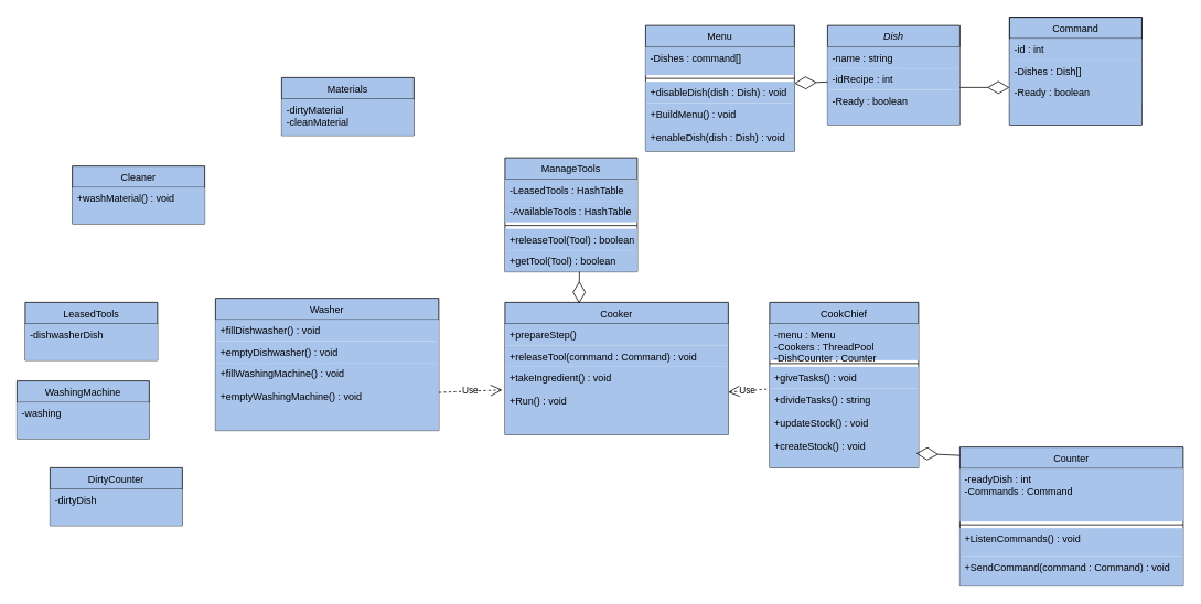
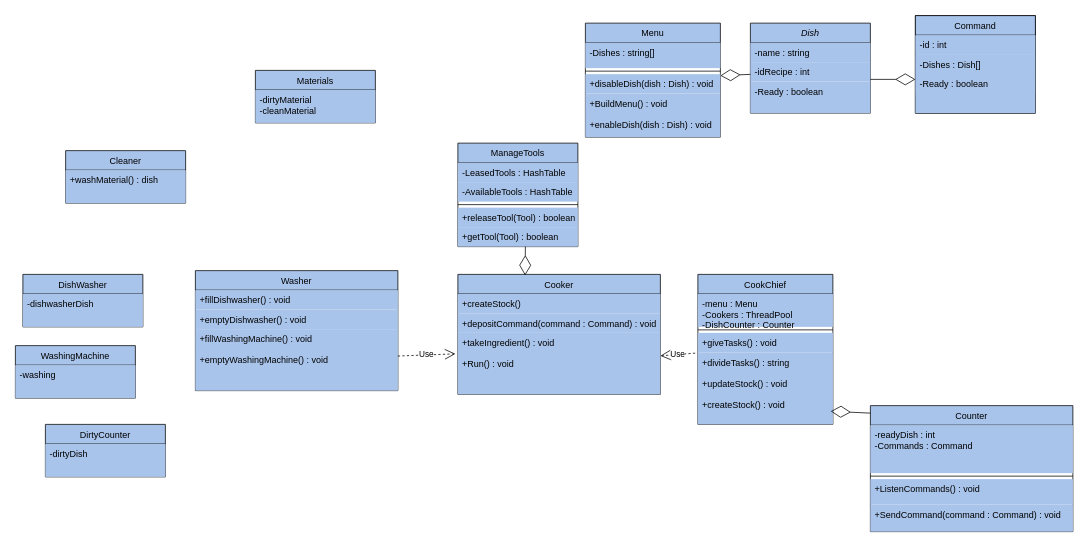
  <mxCell id="0" />
  <mxCell id="1" parent="0" />
  <mxCell id="2" value="Dish" style="swimlane;fontStyle=2;align=center;verticalAlign=top;childLayout=stackLayout;horizontal=1;startSize=26;horizontalStack=0;resizeParent=1;resizeLast=0;collapsible=1;marginBottom=0;rounded=0;shadow=0;strokeWidth=1;fillColor=#A9C4EB;" parent="1" vertex="1"><mxGeometry x="1000" y="30" width="160" height="120" as="geometry"><mxRectangle x="230" y="140" width="160" height="26" as="alternateBounds" /></mxGeometry></mxCell>
  <mxCell id="3" value="-name : string" style="text;align=left;verticalAlign=top;spacingLeft=4;spacingRight=4;overflow=hidden;rotatable=0;points=[[0,0.5],[1,0.5]];portConstraint=eastwest;fillColor=#A9C4EB;" parent="2" vertex="1"><mxGeometry y="26" width="160" height="26" as="geometry" /></mxCell>
  <mxCell id="4" value="-idRecipe : int" style="text;align=left;verticalAlign=top;spacingLeft=4;spacingRight=4;overflow=hidden;rotatable=0;points=[[0,0.5],[1,0.5]];portConstraint=eastwest;rounded=0;shadow=0;html=0;fillColor=#A9C4EB;" parent="2" vertex="1"><mxGeometry y="52" width="160" height="26" as="geometry" /></mxCell>
  <mxCell id="5" value="-Ready : boolean" style="text;align=left;verticalAlign=top;spacingLeft=4;spacingRight=4;overflow=hidden;rotatable=0;points=[[0,0.5],[1,0.5]];portConstraint=eastwest;rounded=0;shadow=0;html=0;fillColor=#A9C4EB;" parent="2" vertex="1"><mxGeometry y="78" width="160" height="42" as="geometry" /></mxCell>
  <mxCell id="6" value="ManageTools" style="swimlane;fontStyle=0;align=center;verticalAlign=top;childLayout=stackLayout;horizontal=1;startSize=26;horizontalStack=0;resizeParent=1;resizeLast=0;collapsible=1;marginBottom=0;rounded=0;shadow=0;strokeWidth=1;fillColor=#A9C4EB;" parent="1" vertex="1"><mxGeometry x="610" y="190" width="160" height="138" as="geometry"><mxRectangle x="130" y="380" width="160" height="26" as="alternateBounds" /></mxGeometry></mxCell>
  <mxCell id="7" value="-LeasedTools : HashTable" style="text;align=left;verticalAlign=top;spacingLeft=4;spacingRight=4;overflow=hidden;rotatable=0;points=[[0,0.5],[1,0.5]];portConstraint=eastwest;fillColor=#A9C4EB;" parent="6" vertex="1"><mxGeometry y="26" width="160" height="26" as="geometry" /></mxCell>
  <mxCell id="8" value="-AvailableTools : HashTable" style="text;align=left;verticalAlign=top;spacingLeft=4;spacingRight=4;overflow=hidden;rotatable=0;points=[[0,0.5],[1,0.5]];portConstraint=eastwest;rounded=0;shadow=0;html=0;fillColor=#A9C4EB;" parent="6" vertex="1"><mxGeometry y="52" width="160" height="26" as="geometry" /></mxCell>
  <mxCell id="9" value="" style="line;html=1;strokeWidth=1;align=left;verticalAlign=middle;spacingTop=-1;spacingLeft=3;spacingRight=3;rotatable=0;labelPosition=right;points=[];portConstraint=eastwest;fillColor=#A9C4EB;" parent="6" vertex="1"><mxGeometry y="78" width="160" height="8" as="geometry" /></mxCell>
  <mxCell id="10" value="+releaseTool(Tool) : boolean" style="text;align=left;verticalAlign=top;spacingLeft=4;spacingRight=4;overflow=hidden;rotatable=0;points=[[0,0.5],[1,0.5]];portConstraint=eastwest;fontStyle=0;fillColor=#A9C4EB;" parent="6" vertex="1"><mxGeometry y="86" width="160" height="26" as="geometry" /></mxCell>
  <mxCell id="11" value="+getTool(Tool) : boolean" style="text;align=left;verticalAlign=top;spacingLeft=4;spacingRight=4;overflow=hidden;rotatable=0;points=[[0,0.5],[1,0.5]];portConstraint=eastwest;fillColor=#A9C4EB;" parent="6" vertex="1"><mxGeometry y="112" width="160" height="26" as="geometry" /></mxCell>
  <mxCell id="12" value="Materials" style="swimlane;fontStyle=0;align=center;verticalAlign=top;childLayout=stackLayout;horizontal=1;startSize=26;horizontalStack=0;resizeParent=1;resizeLast=0;collapsible=1;marginBottom=0;rounded=0;shadow=0;strokeWidth=1;fillColor=#A9C4EB;" parent="1" vertex="1"><mxGeometry x="340" y="93" width="160" height="70" as="geometry"><mxRectangle x="340" y="380" width="170" height="26" as="alternateBounds" /></mxGeometry></mxCell>
  <mxCell id="13" value="-dirtyMaterial&#10;-cleanMaterial" style="text;align=left;verticalAlign=top;spacingLeft=4;spacingRight=4;overflow=hidden;rotatable=0;points=[[0,0.5],[1,0.5]];portConstraint=eastwest;fillColor=#A9C4EB;" parent="12" vertex="1"><mxGeometry y="26" width="160" height="44" as="geometry" /></mxCell>
  <mxCell id="14" value="Command" style="swimlane;fontStyle=0;align=center;verticalAlign=top;childLayout=stackLayout;horizontal=1;startSize=26;horizontalStack=0;resizeParent=1;resizeLast=0;collapsible=1;marginBottom=0;rounded=0;shadow=0;strokeWidth=1;fillColor=#A9C4EB;" parent="1" vertex="1"><mxGeometry x="1220" y="20" width="160" height="130" as="geometry"><mxRectangle x="550" y="140" width="160" height="26" as="alternateBounds" /></mxGeometry></mxCell>
  <mxCell id="15" value="-id : int" style="text;align=left;verticalAlign=top;spacingLeft=4;spacingRight=4;overflow=hidden;rotatable=0;points=[[0,0.5],[1,0.5]];portConstraint=eastwest;fillColor=#A9C4EB;" parent="14" vertex="1"><mxGeometry y="26" width="160" height="26" as="geometry" /></mxCell>
  <mxCell id="16" value="-Dishes : Dish[]" style="text;align=left;verticalAlign=top;spacingLeft=4;spacingRight=4;overflow=hidden;rotatable=0;points=[[0,0.5],[1,0.5]];portConstraint=eastwest;rounded=0;shadow=0;html=0;fillColor=#A9C4EB;" parent="14" vertex="1"><mxGeometry y="52" width="160" height="26" as="geometry" /></mxCell>
  <mxCell id="17" value="-Ready : boolean" style="text;align=left;verticalAlign=top;spacingLeft=4;spacingRight=4;overflow=hidden;rotatable=0;points=[[0,0.5],[1,0.5]];portConstraint=eastwest;rounded=0;shadow=0;html=0;fillColor=#A9C4EB;" parent="14" vertex="1"><mxGeometry y="78" width="160" height="26" as="geometry" /></mxCell>
  <mxCell id="18" value="Menu" style="swimlane;fontStyle=0;align=center;verticalAlign=top;childLayout=stackLayout;horizontal=1;startSize=26;horizontalStack=0;resizeParent=1;resizeLast=0;collapsible=1;marginBottom=0;rounded=0;shadow=0;strokeWidth=1;fillColor=#A9C4EB;" parent="1" vertex="1"><mxGeometry x="780" y="30" width="180" height="152" as="geometry"><mxRectangle x="130" y="380" width="160" height="26" as="alternateBounds" /></mxGeometry></mxCell>
- <mxCell id="19" value="-Dishes : command[]" style="text;align=left;verticalAlign=top;spacingLeft=4;spacingRight=4;overflow=hidden;rotatable=0;points=[[0,0.5],[1,0.5]];portConstraint=eastwest;fillColor=#A9C4EB;" parent="18" vertex="1"><mxGeometry y="26" width="180" height="34" as="geometry" /></mxCell>
+ <mxCell id="19" value="-Dishes : string[]" style="text;align=left;verticalAlign=top;spacingLeft=4;spacingRight=4;overflow=hidden;rotatable=0;points=[[0,0.5],[1,0.5]];portConstraint=eastwest;fillColor=#A9C4EB;" parent="18" vertex="1"><mxGeometry y="26" width="180" height="34" as="geometry" /></mxCell>
  <mxCell id="20" value="" style="line;html=1;strokeWidth=1;align=left;verticalAlign=middle;spacingTop=-1;spacingLeft=3;spacingRight=3;rotatable=0;labelPosition=right;points=[];portConstraint=eastwest;fillColor=#A9C4EB;" parent="18" vertex="1"><mxGeometry y="60" width="180" height="8" as="geometry" /></mxCell>
  <mxCell id="21" value="+disableDish(dish : Dish) : void" style="text;align=left;verticalAlign=top;spacingLeft=4;spacingRight=4;overflow=hidden;rotatable=0;points=[[0,0.5],[1,0.5]];portConstraint=eastwest;fontStyle=0;fillColor=#A9C4EB;" parent="18" vertex="1"><mxGeometry y="68" width="180" height="26" as="geometry" /></mxCell>
  <mxCell id="22" value="+BuildMenu() : void&#10;&#10;+enableDish(dish : Dish) : void" style="text;align=left;verticalAlign=top;spacingLeft=4;spacingRight=4;overflow=hidden;rotatable=0;points=[[0,0.5],[1,0.5]];portConstraint=eastwest;fillColor=#A9C4EB;" parent="18" vertex="1"><mxGeometry y="94" width="180" height="58" as="geometry" /></mxCell>
  <mxCell id="23" value="Command" style="swimlane;fontStyle=0;align=center;verticalAlign=top;childLayout=stackLayout;horizontal=1;startSize=26;horizontalStack=0;resizeParent=1;resizeLast=0;collapsible=1;marginBottom=0;rounded=0;shadow=0;strokeWidth=1;fillColor=#A9C4EB;" parent="1" vertex="1"><mxGeometry x="1220" y="20" width="160" height="130" as="geometry"><mxRectangle x="550" y="140" width="160" height="26" as="alternateBounds" /></mxGeometry></mxCell>
  <mxCell id="24" value="-id : int" style="text;align=left;verticalAlign=top;spacingLeft=4;spacingRight=4;overflow=hidden;rotatable=0;points=[[0,0.5],[1,0.5]];portConstraint=eastwest;fillColor=#A9C4EB;" parent="23" vertex="1"><mxGeometry y="26" width="160" height="26" as="geometry" /></mxCell>
  <mxCell id="25" value="-Dishes : Dish[]" style="text;align=left;verticalAlign=top;spacingLeft=4;spacingRight=4;overflow=hidden;rotatable=0;points=[[0,0.5],[1,0.5]];portConstraint=eastwest;rounded=0;shadow=0;html=0;fillColor=#A9C4EB;" parent="23" vertex="1"><mxGeometry y="52" width="160" height="26" as="geometry" /></mxCell>
  <mxCell id="26" value="-Ready : boolean" style="text;align=left;verticalAlign=top;spacingLeft=4;spacingRight=4;overflow=hidden;rotatable=0;points=[[0,0.5],[1,0.5]];portConstraint=eastwest;rounded=0;shadow=0;html=0;fillColor=#A9C4EB;" parent="23" vertex="1"><mxGeometry y="78" width="160" height="52" as="geometry" /></mxCell>
  <mxCell id="27" value="Cooker" style="swimlane;fontStyle=0;align=center;verticalAlign=top;childLayout=stackLayout;horizontal=1;startSize=26;horizontalStack=0;resizeParent=1;resizeLast=0;collapsible=1;marginBottom=0;rounded=0;shadow=0;strokeWidth=1;fillColor=#A9C4EB;" parent="1" vertex="1"><mxGeometry x="610" y="365" width="270" height="160" as="geometry"><mxRectangle x="550" y="140" width="160" height="26" as="alternateBounds" /></mxGeometry></mxCell>
- <mxCell id="28" value="+prepareStep()" style="text;align=left;verticalAlign=top;spacingLeft=4;spacingRight=4;overflow=hidden;rotatable=0;points=[[0,0.5],[1,0.5]];portConstraint=eastwest;fillColor=#A9C4EB;" parent="27" vertex="1"><mxGeometry y="26" width="270" height="26" as="geometry" /></mxCell>
- <mxCell id="29" value="+releaseTool(command : Command) : void" style="text;align=left;verticalAlign=top;spacingLeft=4;spacingRight=4;overflow=hidden;rotatable=0;points=[[0,0.5],[1,0.5]];portConstraint=eastwest;rounded=0;shadow=0;html=0;fillColor=#A9C4EB;" parent="27" vertex="1"><mxGeometry y="52" width="270" height="26" as="geometry" /></mxCell>
+ <mxCell id="28" value="+createStock()" style="text;align=left;verticalAlign=top;spacingLeft=4;spacingRight=4;overflow=hidden;rotatable=0;points=[[0,0.5],[1,0.5]];portConstraint=eastwest;fillColor=#A9C4EB;" parent="27" vertex="1"><mxGeometry y="26" width="270" height="26" as="geometry" /></mxCell>
+ <mxCell id="29" value="+depositCommand(command : Command) : void" style="text;align=left;verticalAlign=top;spacingLeft=4;spacingRight=4;overflow=hidden;rotatable=0;points=[[0,0.5],[1,0.5]];portConstraint=eastwest;rounded=0;shadow=0;html=0;fillColor=#A9C4EB;" parent="27" vertex="1"><mxGeometry y="52" width="270" height="26" as="geometry" /></mxCell>
  <mxCell id="30" value="Use" style="endArrow=open;endSize=12;dashed=1;html=1;rounded=0;fillColor=#A9C4EB;" parent="27" target="31" edge="1"><mxGeometry width="160" relative="1" as="geometry"><mxPoint x="316.4" y="105" as="sourcePoint" /><mxPoint x="140.0" y="105" as="targetPoint" /></mxGeometry></mxCell>
  <mxCell id="31" value="+takeIngredient() : void&#10;&#10;+Run() : void" style="text;align=left;verticalAlign=top;spacingLeft=4;spacingRight=4;overflow=hidden;rotatable=0;points=[[0,0.5],[1,0.5]];portConstraint=eastwest;rounded=0;shadow=0;html=0;fillColor=#A9C4EB;" parent="27" vertex="1"><mxGeometry y="78" width="270" height="82" as="geometry" /></mxCell>
  <mxCell id="32" value="CookChief" style="swimlane;fontStyle=0;align=center;verticalAlign=top;childLayout=stackLayout;horizontal=1;startSize=26;horizontalStack=0;resizeParent=1;resizeLast=0;collapsible=1;marginBottom=0;rounded=0;shadow=0;strokeWidth=1;fillColor=#A9C4EB;" parent="1" vertex="1"><mxGeometry x="930" y="365" width="180" height="200" as="geometry"><mxRectangle x="130" y="380" width="160" height="26" as="alternateBounds" /></mxGeometry></mxCell>
  <mxCell id="33" value="-menu : Menu&#10;-Cookers : ThreadPool&#10;-DishCounter : Counter" style="text;align=left;verticalAlign=top;spacingLeft=4;spacingRight=4;overflow=hidden;rotatable=0;points=[[0,0.5],[1,0.5]];portConstraint=eastwest;fillColor=#A9C4EB;" parent="32" vertex="1"><mxGeometry y="26" width="180" height="44" as="geometry" /></mxCell>
  <mxCell id="34" value="" style="line;html=1;strokeWidth=1;align=left;verticalAlign=middle;spacingTop=-1;spacingLeft=3;spacingRight=3;rotatable=0;labelPosition=right;points=[];portConstraint=eastwest;fillColor=#A9C4EB;" parent="32" vertex="1"><mxGeometry y="70" width="180" height="8" as="geometry" /></mxCell>
  <mxCell id="35" value="+giveTasks() : void&#10;" style="text;align=left;verticalAlign=top;spacingLeft=4;spacingRight=4;overflow=hidden;rotatable=0;points=[[0,0.5],[1,0.5]];portConstraint=eastwest;fontStyle=0;fillColor=#A9C4EB;" parent="32" vertex="1"><mxGeometry y="78" width="180" height="26" as="geometry" /></mxCell>
  <mxCell id="36" value="+divideTasks() : string&#10;&#10;+updateStock() : void&#10;&#10;+createStock() : void " style="text;align=left;verticalAlign=top;spacingLeft=4;spacingRight=4;overflow=hidden;rotatable=0;points=[[0,0.5],[1,0.5]];portConstraint=eastwest;fillColor=#A9C4EB;" parent="32" vertex="1"><mxGeometry y="104" width="180" height="96" as="geometry" /></mxCell>
  <mxCell id="37" value="" style="endArrow=diamondThin;endFill=0;endSize=24;html=1;rounded=0;fillColor=#A9C4EB;" parent="1" edge="1"><mxGeometry width="160" relative="1" as="geometry"><mxPoint x="1160" y="105" as="sourcePoint" /><mxPoint x="1220" y="105" as="targetPoint" /></mxGeometry></mxCell>
  <mxCell id="38" value="" style="endArrow=diamondThin;endFill=0;endSize=24;html=1;rounded=0;fillColor=#A9C4EB;" parent="1" edge="1"><mxGeometry width="160" relative="1" as="geometry"><mxPoint x="1000" y="98.33" as="sourcePoint" /><mxPoint x="960" y="100" as="targetPoint" /></mxGeometry></mxCell>
  <mxCell id="39" value="" style="endArrow=diamondThin;endFill=0;endSize=24;html=1;rounded=0;entryX=0.332;entryY=0.008;entryDx=0;entryDy=0;entryPerimeter=0;fillColor=#A9C4EB;" parent="1" target="27" edge="1"><mxGeometry width="160" relative="1" as="geometry"><mxPoint x="700" y="328" as="sourcePoint" /><mxPoint x="700" y="350" as="targetPoint" /></mxGeometry></mxCell>
  <mxCell id="40" value="Counter" style="swimlane;fontStyle=0;align=center;verticalAlign=top;childLayout=stackLayout;horizontal=1;startSize=26;horizontalStack=0;resizeParent=1;resizeLast=0;collapsible=1;marginBottom=0;rounded=0;shadow=0;strokeWidth=1;fillColor=#A9C4EB;" parent="1" vertex="1"><mxGeometry x="1160" y="540" width="270" height="168" as="geometry"><mxRectangle x="130" y="380" width="160" height="26" as="alternateBounds" /></mxGeometry></mxCell>
  <mxCell id="41" value="-readyDish : int&#10;-Commands : Command" style="text;align=left;verticalAlign=top;spacingLeft=4;spacingRight=4;overflow=hidden;rotatable=0;points=[[0,0.5],[1,0.5]];portConstraint=eastwest;fillColor=#A9C4EB;" parent="40" vertex="1"><mxGeometry y="26" width="270" height="64" as="geometry" /></mxCell>
  <mxCell id="42" value="" style="line;html=1;strokeWidth=1;align=left;verticalAlign=middle;spacingTop=-1;spacingLeft=3;spacingRight=3;rotatable=0;labelPosition=right;points=[];portConstraint=eastwest;fillColor=#A9C4EB;" parent="40" vertex="1"><mxGeometry y="90" width="270" height="8" as="geometry" /></mxCell>
  <mxCell id="43" value="+ListenCommands() : void" style="text;align=left;verticalAlign=top;spacingLeft=4;spacingRight=4;overflow=hidden;rotatable=0;points=[[0,0.5],[1,0.5]];portConstraint=eastwest;fontStyle=0;fillColor=#A9C4EB;" parent="40" vertex="1"><mxGeometry y="98" width="270" height="34" as="geometry" /></mxCell>
  <mxCell id="44" value="+SendCommand(command : Command) : void" style="text;align=left;verticalAlign=top;spacingLeft=4;spacingRight=4;overflow=hidden;rotatable=0;points=[[0,0.5],[1,0.5]];portConstraint=eastwest;fillColor=#A9C4EB;" parent="40" vertex="1"><mxGeometry y="132" width="270" height="36" as="geometry" /></mxCell>
  <mxCell id="45" value="" style="endArrow=diamondThin;endFill=0;endSize=24;html=1;rounded=0;entryX=0.984;entryY=0.818;entryDx=0;entryDy=0;entryPerimeter=0;fillColor=#A9C4EB;" parent="1" target="36" edge="1"><mxGeometry width="160" relative="1" as="geometry"><mxPoint x="1160" y="550" as="sourcePoint" /><mxPoint x="1120" y="551.67" as="targetPoint" /></mxGeometry></mxCell>
  <mxCell id="46" value="Washer" style="swimlane;fontStyle=0;align=center;verticalAlign=top;childLayout=stackLayout;horizontal=1;startSize=26;horizontalStack=0;resizeParent=1;resizeLast=0;collapsible=1;marginBottom=0;rounded=0;shadow=0;strokeWidth=1;fillColor=#A9C4EB;" parent="1" vertex="1"><mxGeometry x="260" y="360" width="270" height="160" as="geometry"><mxRectangle x="550" y="140" width="160" height="26" as="alternateBounds" /></mxGeometry></mxCell>
  <mxCell id="47" value="+fillDishwasher() : void" style="text;align=left;verticalAlign=top;spacingLeft=4;spacingRight=4;overflow=hidden;rotatable=0;points=[[0,0.5],[1,0.5]];portConstraint=eastwest;fillColor=#A9C4EB;" parent="46" vertex="1"><mxGeometry y="26" width="270" height="26" as="geometry" /></mxCell>
  <mxCell id="48" value="+emptyDishwasher() : void" style="text;align=left;verticalAlign=top;spacingLeft=4;spacingRight=4;overflow=hidden;rotatable=0;points=[[0,0.5],[1,0.5]];portConstraint=eastwest;rounded=0;shadow=0;html=0;fillColor=#A9C4EB;" parent="46" vertex="1"><mxGeometry y="52" width="270" height="26" as="geometry" /></mxCell>
  <mxCell id="49" value="+fillWashingMachine() : void&#10;&#10;+emptyWashingMachine() : void" style="text;align=left;verticalAlign=top;spacingLeft=4;spacingRight=4;overflow=hidden;rotatable=0;points=[[0,0.5],[1,0.5]];portConstraint=eastwest;rounded=0;shadow=0;html=0;fillColor=#A9C4EB;" parent="46" vertex="1"><mxGeometry y="78" width="270" height="82" as="geometry" /></mxCell>
  <mxCell id="50" value="Use" style="endArrow=open;endSize=12;dashed=1;html=1;rounded=0;entryX=-0.012;entryY=0.341;entryDx=0;entryDy=0;entryPerimeter=0;fillColor=#A9C4EB;" parent="1" source="49" target="31" edge="1"><mxGeometry width="160" relative="1" as="geometry"><mxPoint x="576.4" y="465" as="sourcePoint" /><mxPoint x="400" y="465" as="targetPoint" /></mxGeometry></mxCell>
  <mxCell id="51" value="Cleaner" style="swimlane;fontStyle=0;align=center;verticalAlign=top;childLayout=stackLayout;horizontal=1;startSize=26;horizontalStack=0;resizeParent=1;resizeLast=0;collapsible=1;marginBottom=0;rounded=0;shadow=0;strokeWidth=1;fillColor=#A9C4EB;" parent="1" vertex="1"><mxGeometry x="87" y="200" width="160" height="70" as="geometry"><mxRectangle x="340" y="380" width="170" height="26" as="alternateBounds" /></mxGeometry></mxCell>
- <mxCell id="52" value="+washMaterial() : void" style="text;align=left;verticalAlign=top;spacingLeft=4;spacingRight=4;overflow=hidden;rotatable=0;points=[[0,0.5],[1,0.5]];portConstraint=eastwest;fillColor=#A9C4EB;" parent="51" vertex="1"><mxGeometry y="26" width="160" height="44" as="geometry" /></mxCell>
- <mxCell id="53" value="LeasedTools" style="swimlane;fontStyle=0;align=center;verticalAlign=top;childLayout=stackLayout;horizontal=1;startSize=26;horizontalStack=0;resizeParent=1;resizeLast=0;collapsible=1;marginBottom=0;rounded=0;shadow=0;strokeWidth=1;fillColor=#A9C4EB;" parent="1" vertex="1"><mxGeometry x="30" y="365" width="160" height="70" as="geometry"><mxRectangle x="340" y="380" width="170" height="26" as="alternateBounds" /></mxGeometry></mxCell>
+ <mxCell id="52" value="+washMaterial() : dish" style="text;align=left;verticalAlign=top;spacingLeft=4;spacingRight=4;overflow=hidden;rotatable=0;points=[[0,0.5],[1,0.5]];portConstraint=eastwest;fillColor=#A9C4EB;" parent="51" vertex="1"><mxGeometry y="26" width="160" height="44" as="geometry" /></mxCell>
+ <mxCell id="53" value="DishWasher" style="swimlane;fontStyle=0;align=center;verticalAlign=top;childLayout=stackLayout;horizontal=1;startSize=26;horizontalStack=0;resizeParent=1;resizeLast=0;collapsible=1;marginBottom=0;rounded=0;shadow=0;strokeWidth=1;fillColor=#A9C4EB;" parent="1" vertex="1"><mxGeometry x="30" y="365" width="160" height="70" as="geometry"><mxRectangle x="340" y="380" width="170" height="26" as="alternateBounds" /></mxGeometry></mxCell>
  <mxCell id="54" value="-dishwasherDish" style="text;align=left;verticalAlign=top;spacingLeft=4;spacingRight=4;overflow=hidden;rotatable=0;points=[[0,0.5],[1,0.5]];portConstraint=eastwest;fillColor=#A9C4EB;" parent="53" vertex="1"><mxGeometry y="26" width="160" height="44" as="geometry" /></mxCell>
  <mxCell id="55" value="WashingMachine" style="swimlane;fontStyle=0;align=center;verticalAlign=top;childLayout=stackLayout;horizontal=1;startSize=26;horizontalStack=0;resizeParent=1;resizeLast=0;collapsible=1;marginBottom=0;rounded=0;shadow=0;strokeWidth=1;fillColor=#A9C4EB;" parent="1" vertex="1"><mxGeometry x="20" y="460" width="160" height="70" as="geometry"><mxRectangle x="340" y="380" width="170" height="26" as="alternateBounds" /></mxGeometry></mxCell>
  <mxCell id="56" value="-washing" style="text;align=left;verticalAlign=top;spacingLeft=4;spacingRight=4;overflow=hidden;rotatable=0;points=[[0,0.5],[1,0.5]];portConstraint=eastwest;fillColor=#A9C4EB;" parent="55" vertex="1"><mxGeometry y="26" width="160" height="44" as="geometry" /></mxCell>
  <mxCell id="57" value="DirtyCounter" style="swimlane;fontStyle=0;align=center;verticalAlign=top;childLayout=stackLayout;horizontal=1;startSize=26;horizontalStack=0;resizeParent=1;resizeLast=0;collapsible=1;marginBottom=0;rounded=0;shadow=0;strokeWidth=1;fillColor=#A9C4EB;" parent="1" vertex="1"><mxGeometry x="60" y="565" width="160" height="70" as="geometry"><mxRectangle x="340" y="380" width="170" height="26" as="alternateBounds" /></mxGeometry></mxCell>
  <mxCell id="58" value="-dirtyDish" style="text;align=left;verticalAlign=top;spacingLeft=4;spacingRight=4;overflow=hidden;rotatable=0;points=[[0,0.5],[1,0.5]];portConstraint=eastwest;fillColor=#A9C4EB;" parent="57" vertex="1"><mxGeometry y="26" width="160" height="44" as="geometry" /></mxCell>
